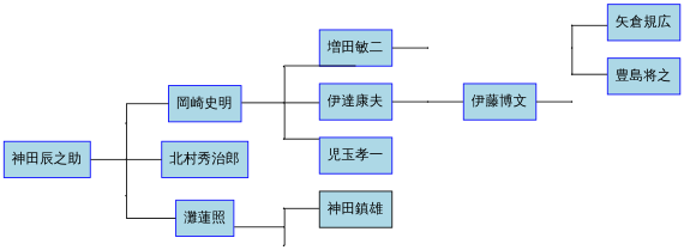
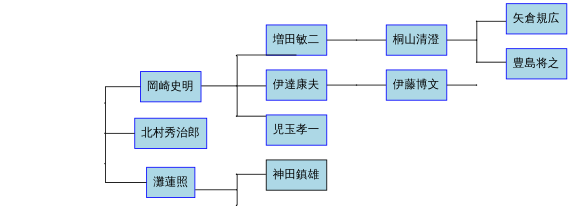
  graph {
    fontname=Lato
    rankdir=LR
    splines=ortho
    node [fontname=Lato shape=point]
    edge [fontname=Lato]
    f0_c0 [height=0.01 width=0.01]
    f0_c1 [height=0.01 width=0.01]
    f0_c2 [height=0.01 width=0.01]
    f1_c0 [height=0.01 width=0.01]
    f1_c1 [height=0.01 width=0.01]
    f1_c2 [height=0.01 width=0.01]
    f4_c0 [height=0.01 width=0.01]
    f4_c1 [height=0.01 width=0.01]
    f4_c2 [height=0.01 width=0.01]
    f6_c0 [height=0.01 width=0.01]
    f6_c1 [height=0.01 width=0.01]
    f6_c2 [height=0.01 width=0.01]
    n13 [color=blue fillcolor=lightblue label=" 増田敏二" shape=record style=filled]
    n14 [color=blue fillcolor=lightblue label=" 伊達康夫" shape=record style=filled]
    n15 [color=blue fillcolor=lightblue label=" 児玉孝一" shape=record style=filled]
    n16 [color=black fillcolor=lightblue label=" 神田鎮雄" shape=record style=filled]
    n17 [color=blue fillcolor=lightblue label=" 矢倉規広" shape=record style=filled]
    n18 [color=blue fillcolor=lightblue label=" 豊島将之" shape=record style=filled]
    n19 [color=blue fillcolor=lightblue label=" 岡崎史明" shape=record style=filled]
    n20 [color=blue fillcolor=lightblue label=" 北村秀治郎" shape=record style=filled]
    n21 [color=blue fillcolor=lightblue label=" 灘蓮照" shape=record style=filled]
    f2_c [height=0.01 width=0.01]
+   n23 [color=blue fillcolor=lightblue label=" 桐山清澄" shape=record style=filled]
    f3_c [height=0.01 width=0.01]
    n25 [color=blue fillcolor=lightblue label=" 伊藤博文" shape=record style=filled]
    f5_c [height=0.01 width=0.01]
-   n27 [color=blue fillcolor=lightblue label=" 神田辰之助" shape=record style=filled]
    subgraph sub_1 {
      rank=same
      f0_c0
      f0_c1
      f0_c2
    }
    subgraph sub_2 {
      rank=same
      f1_c0
      f1_c1
      f1_c2
    }
    subgraph sub_3 {
      rank=same
      f4_c0
      f4_c1
      f4_c2
    }
    subgraph sub_4 {
      rank=same
      f6_c0
      f6_c1
      f6_c2
    }
    f0_c0 -- f0_c1
    f0_c0 -- n13
    f0_c1 -- f0_c2
    f0_c1 -- n14
    f0_c2 -- n15
    f1_c0 -- f1_c1
    f1_c0 -- n16
    f1_c1 -- f1_c2
    f4_c0 -- f4_c1
    f4_c0 -- n17
    f4_c1 -- f4_c2
    f4_c2 -- n18
    f6_c0 -- f6_c1
    f6_c0 -- n19
    f6_c1 -- f6_c2
    f6_c1 -- n20
    f6_c2 -- n21
    n13 -- f2_c
    n14 -- f3_c
    n19 -- f0_c1
    n21 -- f1_c1
+   f2_c -- n23
+   n23 -- f4_c1
    f3_c -- n25
    n25 -- f5_c
-   n27 -- f6_c1
  }
